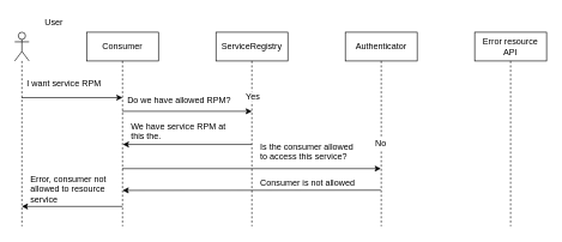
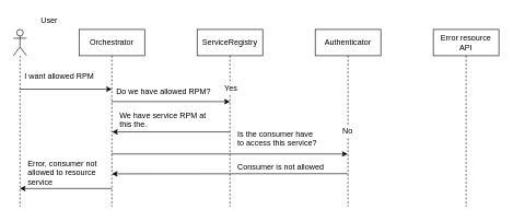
  <mxCell id="0" />
  <mxCell id="1" parent="0" />
  <mxCell id="2" value="" style="shape=umlLifeline;participant=umlActor;perimeter=lifelinePerimeter;whiteSpace=wrap;html=1;container=1;collapsible=0;recursiveResize=0;verticalAlign=top;spacingTop=36;labelBackgroundColor=#ffffff;outlineConnect=0;" parent="1" vertex="1"><mxGeometry x="20" y="44" width="20" height="270" as="geometry" /></mxCell>
  <mxCell id="3" value="User" style="text;html=1;resizable=0;points=[];autosize=1;align=left;verticalAlign=top;spacingTop=-4;" parent="1" vertex="1"><mxGeometry x="60" y="20" width="40" height="20" as="geometry" /></mxCell>
- <mxCell id="4" value="Consumer" style="shape=umlLifeline;perimeter=lifelinePerimeter;whiteSpace=wrap;html=1;container=1;collapsible=0;recursiveResize=0;outlineConnect=0;" parent="1" vertex="1"><mxGeometry x="120" y="44" width="100" height="270" as="geometry" /></mxCell>
+ <mxCell id="4" value="Orchestrator" style="shape=umlLifeline;perimeter=lifelinePerimeter;whiteSpace=wrap;html=1;container=1;collapsible=0;recursiveResize=0;outlineConnect=0;" parent="1" vertex="1"><mxGeometry x="120" y="44" width="100" height="270" as="geometry" /></mxCell>
  <mxCell id="5" value="ServiceRegistry" style="shape=umlLifeline;perimeter=lifelinePerimeter;whiteSpace=wrap;html=1;container=1;collapsible=0;recursiveResize=0;outlineConnect=0;" parent="1" vertex="1"><mxGeometry x="300" y="44" width="100" height="270" as="geometry" /></mxCell>
  <mxCell id="6" value="Authenticator" style="shape=umlLifeline;perimeter=lifelinePerimeter;whiteSpace=wrap;html=1;container=1;collapsible=0;recursiveResize=0;outlineConnect=0;" parent="1" vertex="1"><mxGeometry x="480" y="44" width="100" height="270" as="geometry" /></mxCell>
  <mxCell id="7" value="No" style="text;html=1;resizable=0;points=[];autosize=1;align=left;verticalAlign=top;spacingTop=-4;rounded=0;fillColor=#ffffff;gradientColor=none;" parent="6" vertex="1"><mxGeometry x="40" y="145" width="30" height="20" as="geometry" /></mxCell>
  <mxCell id="8" value="Error resource API" style="shape=umlLifeline;perimeter=lifelinePerimeter;whiteSpace=wrap;html=1;container=1;collapsible=0;recursiveResize=0;outlineConnect=0;" parent="1" vertex="1"><mxGeometry x="660" y="44" width="100" height="270" as="geometry" /></mxCell>
  <mxCell id="9" value="" style="endArrow=classic;html=1;entryX=0.5;entryY=0.337;entryDx=0;entryDy=0;entryPerimeter=0;" parent="1" source="2" target="4" edge="1"><mxGeometry width="50" height="50" relative="1" as="geometry"><mxPoint x="50" y="114" as="sourcePoint" /><mxPoint x="160" y="135" as="targetPoint" /></mxGeometry></mxCell>
- <mxCell id="10" value="I want service RPM" style="text;html=1;resizable=0;points=[];autosize=1;align=left;verticalAlign=top;spacingTop=-4;" parent="1" vertex="1"><mxGeometry x="35" y="104.5" width="140" height="20" as="geometry" /></mxCell>
+ <mxCell id="10" value="I want allowed RPM" style="text;html=1;resizable=0;points=[];autosize=1;align=left;verticalAlign=top;spacingTop=-4;" parent="1" vertex="1"><mxGeometry x="35" y="104.5" width="140" height="20" as="geometry" /></mxCell>
  <mxCell id="11" value="" style="endArrow=classic;html=1;" parent="1" source="4" edge="1"><mxGeometry width="50" height="50" relative="1" as="geometry"><mxPoint x="190" y="144" as="sourcePoint" /><mxPoint x="350" y="154" as="targetPoint" /></mxGeometry></mxCell>
  <mxCell id="12" value="Do we have allowed RPM?" style="text;html=1;resizable=0;points=[];autosize=1;align=left;verticalAlign=top;spacingTop=-4;" parent="1" vertex="1"><mxGeometry x="175" y="129" width="170" height="20" as="geometry" /></mxCell>
  <mxCell id="13" value="" style="endArrow=classic;html=1;exitX=0.497;exitY=0.385;exitDx=0;exitDy=0;exitPerimeter=0;entryX=0.503;entryY=0.385;entryDx=0;entryDy=0;entryPerimeter=0;" parent="1" edge="1"><mxGeometry width="50" height="50" relative="1" as="geometry"><mxPoint x="349.857" y="200.143" as="sourcePoint" /><mxPoint x="170.429" y="200.143" as="targetPoint" /></mxGeometry></mxCell>
  <mxCell id="14" value="&lt;div&gt;We have service RPM at&lt;/div&gt;&lt;div&gt;this the.&lt;br&gt;&lt;/div&gt;" style="text;html=1;resizable=0;points=[];autosize=1;align=left;verticalAlign=top;spacingTop=-4;" parent="1" vertex="1"><mxGeometry x="180" y="165" width="160" height="30" as="geometry" /></mxCell>
  <mxCell id="15" value="" style="endArrow=classic;html=1;exitX=0.5;exitY=0.462;exitDx=0;exitDy=0;exitPerimeter=0;entryX=0.501;entryY=0.462;entryDx=0;entryDy=0;entryPerimeter=0;" parent="1" edge="1"><mxGeometry width="50" height="50" relative="1" as="geometry"><mxPoint x="169.857" y="286.429" as="sourcePoint" /><mxPoint x="29.857" y="286.429" as="targetPoint" /></mxGeometry></mxCell>
  <mxCell id="16" value="&lt;div&gt;Error, consumer not&lt;/div&gt;&lt;div&gt; allowed to resource &lt;br&gt;&lt;/div&gt;&lt;div&gt;service&lt;/div&gt;" style="text;html=1;resizable=0;points=[];autosize=1;align=left;verticalAlign=top;spacingTop=-4;" parent="1" vertex="1"><mxGeometry x="40" y="239" width="140" height="40" as="geometry" /></mxCell>
  <mxCell id="17" value="" style="endArrow=classic;html=1;" parent="1" source="4" edge="1"><mxGeometry width="50" height="50" relative="1" as="geometry"><mxPoint x="180" y="234" as="sourcePoint" /><mxPoint x="529.5" y="233.8" as="targetPoint" /></mxGeometry></mxCell>
  <mxCell id="18" value="Yes" style="text;html=1;resizable=0;points=[];autosize=1;align=left;verticalAlign=top;spacingTop=-4;opacity=0;labelBackgroundColor=#ffffff;" vertex="1" parent="1"><mxGeometry x="340" y="124" width="40" height="20" as="geometry" /></mxCell>
- <mxCell id="19" value="&lt;div&gt;Is the consumer allowed&lt;/div&gt;&lt;div&gt; to access this service?&lt;/div&gt;" style="text;html=1;resizable=0;points=[];autosize=1;align=left;verticalAlign=top;spacingTop=-4;" vertex="1" parent="1"><mxGeometry x="360" y="194" width="170" height="30" as="geometry" /></mxCell>
+ <mxCell id="19" value="&lt;div&gt;Is the consumer have&lt;/div&gt;&lt;div&gt; to access this service?&lt;/div&gt;" style="text;html=1;resizable=0;points=[];autosize=1;align=left;verticalAlign=top;spacingTop=-4;" vertex="1" parent="1"><mxGeometry x="360" y="194" width="170" height="30" as="geometry" /></mxCell>
  <mxCell id="20" value="" style="endArrow=classic;html=1;entryX=0.929;entryY=0.627;entryDx=0;entryDy=0;entryPerimeter=0;" edge="1" parent="1" target="16"><mxGeometry width="50" height="50" relative="1" as="geometry"><mxPoint x="529.5" y="263.8" as="sourcePoint" /><mxPoint x="180" y="264" as="targetPoint" /></mxGeometry></mxCell>
  <mxCell id="21" value="Consumer is not allowed" style="text;html=1;resizable=0;points=[];autosize=1;align=left;verticalAlign=top;spacingTop=-4;" vertex="1" parent="1"><mxGeometry x="360" y="244" width="170" height="20" as="geometry" /></mxCell>
